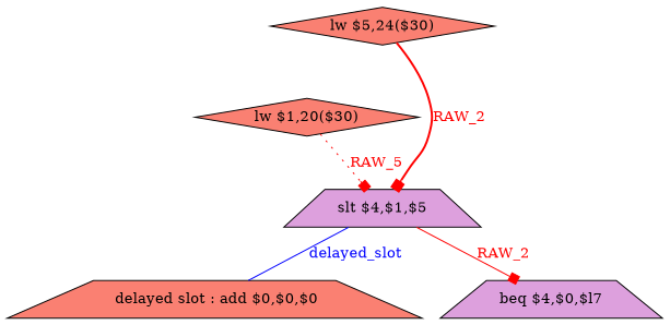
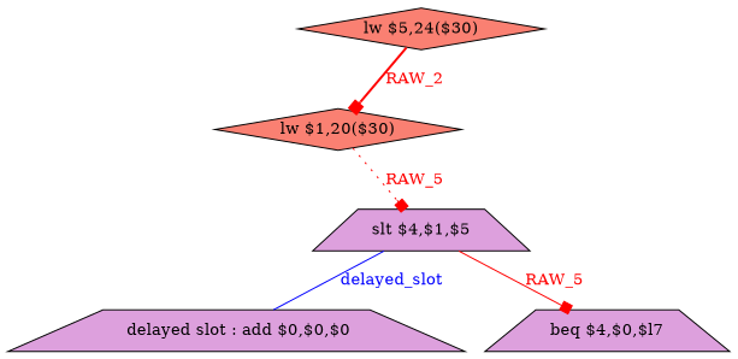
  digraph {
    node [fillcolor=salmon shape=trapezium style=filled]
    edge [arrowhead=box color=red fontcolor=red style=solid]
-   n1 [label=" delayed slot : add $0,$0,$0"]
+   n1 [fillcolor=plum label=" delayed slot : add $0,$0,$0"]
    n2 [fillcolor=plum label="beq $4,$0,$l7"]
    n3 [label="lw $1,20($30)" shape=diamond]
    n4 [fillcolor=plum label="slt $4,$1,$5"]
    n5 [label="lw $5,24($30)" shape=diamond]
    n3 -> n4 [label=RAW_5 style=dotted]
    n4 -> n1 [color=blue dir=none fontcolor=blue label=delayed_slot arrowhead=""]
-   n4 -> n2 [label=RAW_2]
-   n5 -> n4 [label=RAW_2 style=bold]
+   n4 -> n2 [label=RAW_5]
+   n5 -> n3 [label=RAW_2 style=bold]
  }
